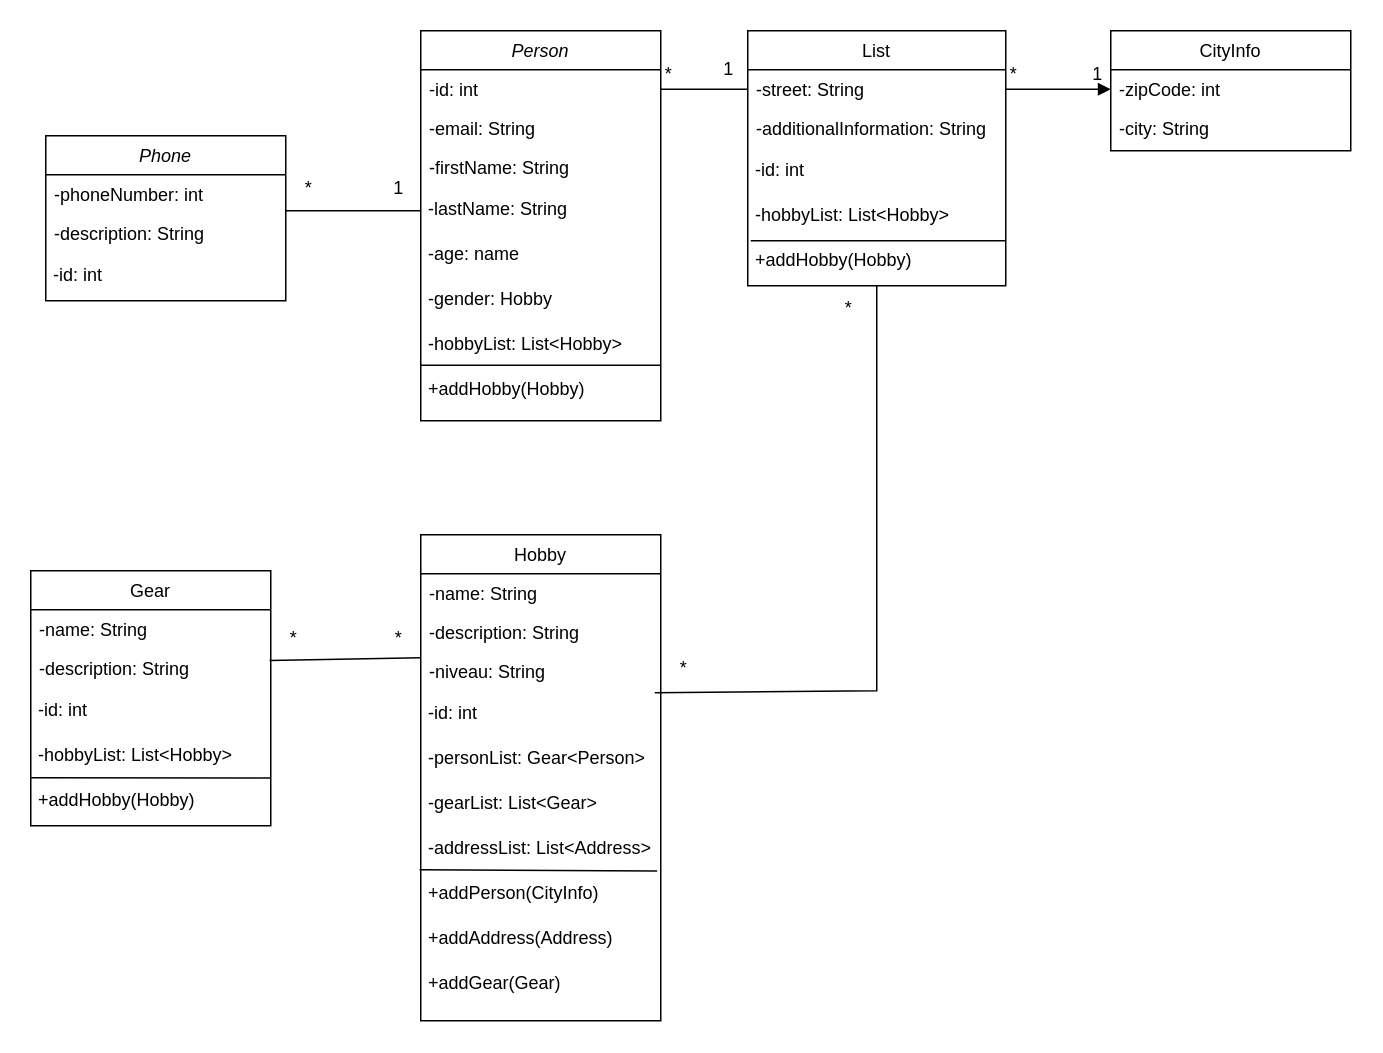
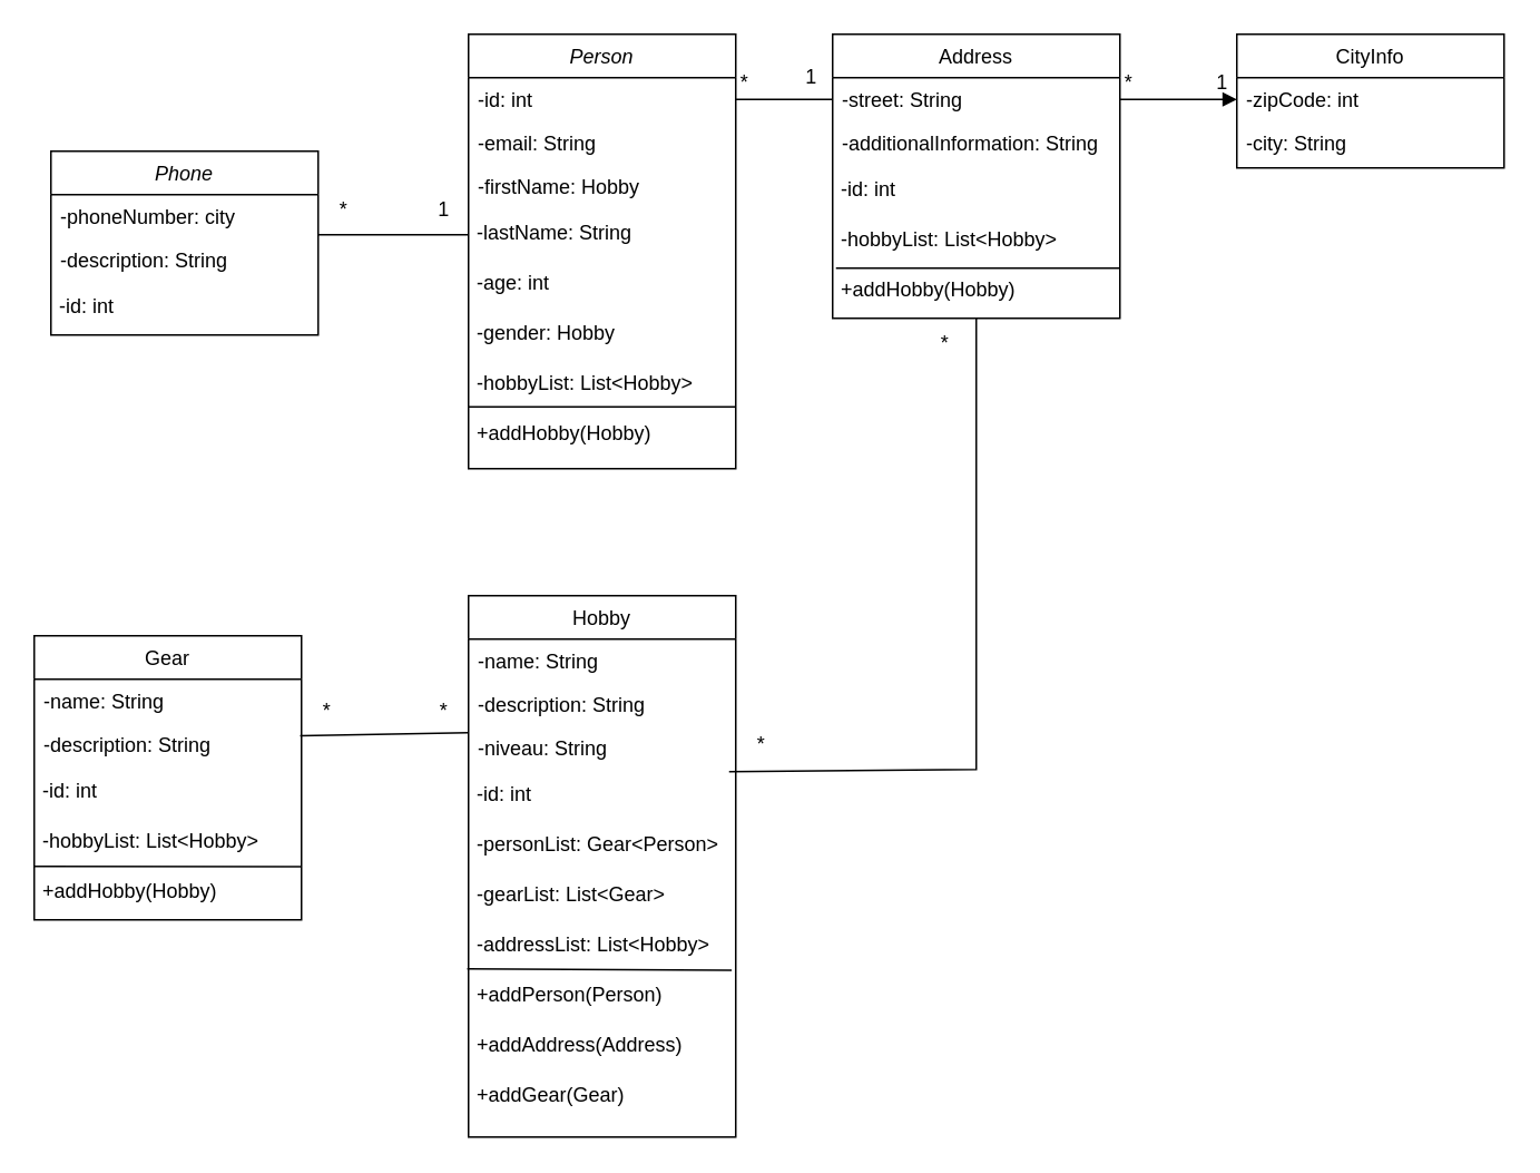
  <mxCell id="0" />
  <mxCell id="1" parent="0" />
  <mxCell id="2" value="Person" style="swimlane;fontStyle=2;align=center;verticalAlign=top;childLayout=stackLayout;horizontal=1;startSize=26;horizontalStack=0;resizeParent=1;resizeLast=0;collapsible=1;marginBottom=0;rounded=0;shadow=0;strokeWidth=1;strokeColor=default;swimlaneLine=1;fixDash=0;" parent="1" vertex="1"><mxGeometry x="280" y="20" width="160" height="260" as="geometry"><mxRectangle x="230" y="140" width="160" height="26" as="alternateBounds" /></mxGeometry></mxCell>
  <mxCell id="3" value="-id: int" style="text;align=left;verticalAlign=top;spacingLeft=4;spacingRight=4;overflow=hidden;rotatable=0;points=[[0,0.5],[1,0.5]];portConstraint=eastwest;" parent="2" vertex="1"><mxGeometry y="26" width="160" height="26" as="geometry" /></mxCell>
  <mxCell id="4" value="-email: String" style="text;align=left;verticalAlign=top;spacingLeft=4;spacingRight=4;overflow=hidden;rotatable=0;points=[[0,0.5],[1,0.5]];portConstraint=eastwest;rounded=0;shadow=0;html=0;" parent="2" vertex="1"><mxGeometry y="52" width="160" height="26" as="geometry" /></mxCell>
- <mxCell id="5" value="-firstName: String" style="text;align=left;verticalAlign=top;spacingLeft=4;spacingRight=4;overflow=hidden;rotatable=0;points=[[0,0.5],[1,0.5]];portConstraint=eastwest;rounded=0;shadow=0;html=0;" parent="2" vertex="1"><mxGeometry y="78" width="160" height="26" as="geometry" /></mxCell>
+ <mxCell id="5" value="-firstName: Hobby" style="text;align=left;verticalAlign=top;spacingLeft=4;spacingRight=4;overflow=hidden;rotatable=0;points=[[0,0.5],[1,0.5]];portConstraint=eastwest;rounded=0;shadow=0;html=0;" parent="2" vertex="1"><mxGeometry y="78" width="160" height="26" as="geometry" /></mxCell>
  <mxCell id="6" value="&amp;nbsp;-lastName: String" style="text;html=1;align=left;verticalAlign=middle;resizable=0;points=[];autosize=1;strokeColor=none;fillColor=none;" parent="2" vertex="1"><mxGeometry y="104" width="160" height="30" as="geometry" /></mxCell>
- <mxCell id="7" value="&amp;nbsp;-age: name" style="text;html=1;align=left;verticalAlign=middle;resizable=0;points=[];autosize=1;strokeColor=none;fillColor=none;" vertex="1" parent="2"><mxGeometry y="134" width="160" height="30" as="geometry" /></mxCell>
+ <mxCell id="7" value="&amp;nbsp;-age: int" style="text;html=1;align=left;verticalAlign=middle;resizable=0;points=[];autosize=1;strokeColor=none;fillColor=none;" vertex="1" parent="2"><mxGeometry y="134" width="160" height="30" as="geometry" /></mxCell>
  <mxCell id="8" value="&amp;nbsp;-gender: Hobby" style="text;html=1;align=left;verticalAlign=middle;resizable=0;points=[];autosize=1;strokeColor=none;fillColor=none;" vertex="1" parent="2"><mxGeometry y="164" width="160" height="30" as="geometry" /></mxCell>
  <mxCell id="9" value="&amp;nbsp;-hobbyList: List&amp;lt;Hobby&amp;gt;" style="text;html=1;align=left;verticalAlign=middle;resizable=0;points=[];autosize=1;strokeColor=none;fillColor=none;" vertex="1" parent="2"><mxGeometry y="194" width="160" height="30" as="geometry" /></mxCell>
  <mxCell id="10" value="&amp;nbsp;+addHobby(Hobby)" style="text;html=1;align=left;verticalAlign=middle;resizable=0;points=[];autosize=1;strokeColor=none;fillColor=none;" vertex="1" parent="2"><mxGeometry y="224" width="160" height="30" as="geometry" /></mxCell>
- <mxCell id="11" value="List" style="swimlane;fontStyle=0;align=center;verticalAlign=top;childLayout=stackLayout;horizontal=1;startSize=26;horizontalStack=0;resizeParent=1;resizeLast=0;collapsible=1;marginBottom=0;rounded=0;shadow=0;strokeWidth=1;" parent="1" vertex="1"><mxGeometry x="498" y="20" width="172" height="170" as="geometry"><mxRectangle x="550" y="140" width="160" height="26" as="alternateBounds" /></mxGeometry></mxCell>
+ <mxCell id="11" value="Address" style="swimlane;fontStyle=0;align=center;verticalAlign=top;childLayout=stackLayout;horizontal=1;startSize=26;horizontalStack=0;resizeParent=1;resizeLast=0;collapsible=1;marginBottom=0;rounded=0;shadow=0;strokeWidth=1;" parent="1" vertex="1"><mxGeometry x="498" y="20" width="172" height="170" as="geometry"><mxRectangle x="550" y="140" width="160" height="26" as="alternateBounds" /></mxGeometry></mxCell>
  <mxCell id="12" value="-street: String" style="text;align=left;verticalAlign=top;spacingLeft=4;spacingRight=4;overflow=hidden;rotatable=0;points=[[0,0.5],[1,0.5]];portConstraint=eastwest;" parent="11" vertex="1"><mxGeometry y="26" width="172" height="26" as="geometry" /></mxCell>
  <mxCell id="13" value="-additionalInformation: String" style="text;align=left;verticalAlign=top;spacingLeft=4;spacingRight=4;overflow=hidden;rotatable=0;points=[[0,0.5],[1,0.5]];portConstraint=eastwest;rounded=0;shadow=0;html=0;" parent="11" vertex="1"><mxGeometry y="52" width="172" height="26" as="geometry" /></mxCell>
  <mxCell id="14" value="&amp;nbsp;-id: int" style="text;html=1;align=left;verticalAlign=middle;resizable=0;points=[];autosize=1;strokeColor=none;fillColor=none;" vertex="1" parent="11"><mxGeometry y="78" width="172" height="30" as="geometry" /></mxCell>
  <mxCell id="15" value="&amp;nbsp;-hobbyList: List&amp;lt;Hobby&amp;gt;" style="text;html=1;align=left;verticalAlign=middle;resizable=0;points=[];autosize=1;strokeColor=none;fillColor=none;" vertex="1" parent="11"><mxGeometry y="108" width="172" height="30" as="geometry" /></mxCell>
  <mxCell id="16" value="&amp;nbsp;+addHobby(Hobby)" style="text;html=1;align=left;verticalAlign=middle;resizable=0;points=[];autosize=1;strokeColor=none;fillColor=none;" vertex="1" parent="11"><mxGeometry y="138" width="172" height="30" as="geometry" /></mxCell>
  <mxCell id="17" value="Phone" style="swimlane;fontStyle=2;align=center;verticalAlign=top;childLayout=stackLayout;horizontal=1;startSize=26;horizontalStack=0;resizeParent=1;resizeLast=0;collapsible=1;marginBottom=0;rounded=0;shadow=0;strokeWidth=1;" parent="1" vertex="1"><mxGeometry x="30" y="90" width="160" height="110" as="geometry"><mxRectangle x="230" y="140" width="160" height="26" as="alternateBounds" /></mxGeometry></mxCell>
- <mxCell id="18" value="-phoneNumber: int" style="text;align=left;verticalAlign=top;spacingLeft=4;spacingRight=4;overflow=hidden;rotatable=0;points=[[0,0.5],[1,0.5]];portConstraint=eastwest;" parent="17" vertex="1"><mxGeometry y="26" width="160" height="26" as="geometry" /></mxCell>
+ <mxCell id="18" value="-phoneNumber: city" style="text;align=left;verticalAlign=top;spacingLeft=4;spacingRight=4;overflow=hidden;rotatable=0;points=[[0,0.5],[1,0.5]];portConstraint=eastwest;" parent="17" vertex="1"><mxGeometry y="26" width="160" height="26" as="geometry" /></mxCell>
  <mxCell id="19" value="-description: String" style="text;align=left;verticalAlign=top;spacingLeft=4;spacingRight=4;overflow=hidden;rotatable=0;points=[[0,0.5],[1,0.5]];portConstraint=eastwest;rounded=0;shadow=0;html=0;" parent="17" vertex="1"><mxGeometry y="52" width="160" height="26" as="geometry" /></mxCell>
  <mxCell id="20" value="&amp;nbsp;-id: int" style="text;html=1;align=left;verticalAlign=middle;resizable=0;points=[];autosize=1;strokeColor=none;fillColor=none;" vertex="1" parent="17"><mxGeometry y="78" width="160" height="30" as="geometry" /></mxCell>
  <mxCell id="21" value="CityInfo" style="swimlane;fontStyle=0;align=center;verticalAlign=top;childLayout=stackLayout;horizontal=1;startSize=26;horizontalStack=0;resizeParent=1;resizeLast=0;collapsible=1;marginBottom=0;rounded=0;shadow=0;strokeWidth=1;" parent="1" vertex="1"><mxGeometry x="740" y="20" width="160" height="80" as="geometry"><mxRectangle x="550" y="140" width="160" height="26" as="alternateBounds" /></mxGeometry></mxCell>
  <mxCell id="22" value="-zipCode: int" style="text;align=left;verticalAlign=top;spacingLeft=4;spacingRight=4;overflow=hidden;rotatable=0;points=[[0,0.5],[1,0.5]];portConstraint=eastwest;" parent="21" vertex="1"><mxGeometry y="26" width="160" height="26" as="geometry" /></mxCell>
  <mxCell id="23" value="-city: String" style="text;align=left;verticalAlign=top;spacingLeft=4;spacingRight=4;overflow=hidden;rotatable=0;points=[[0,0.5],[1,0.5]];portConstraint=eastwest;rounded=0;shadow=0;html=0;" parent="21" vertex="1"><mxGeometry y="52" width="160" height="26" as="geometry" /></mxCell>
  <mxCell id="24" value="Hobby" style="swimlane;fontStyle=0;align=center;verticalAlign=top;childLayout=stackLayout;horizontal=1;startSize=26;horizontalStack=0;resizeParent=1;resizeLast=0;collapsible=1;marginBottom=0;rounded=0;shadow=0;strokeWidth=1;" parent="1" vertex="1"><mxGeometry x="280" y="356" width="160" height="324" as="geometry"><mxRectangle x="550" y="140" width="160" height="26" as="alternateBounds" /></mxGeometry></mxCell>
  <mxCell id="25" value="-name: String" style="text;align=left;verticalAlign=top;spacingLeft=4;spacingRight=4;overflow=hidden;rotatable=0;points=[[0,0.5],[1,0.5]];portConstraint=eastwest;" parent="24" vertex="1"><mxGeometry y="26" width="160" height="26" as="geometry" /></mxCell>
  <mxCell id="26" value="-description: String" style="text;align=left;verticalAlign=top;spacingLeft=4;spacingRight=4;overflow=hidden;rotatable=0;points=[[0,0.5],[1,0.5]];portConstraint=eastwest;rounded=0;shadow=0;html=0;" parent="24" vertex="1"><mxGeometry y="52" width="160" height="26" as="geometry" /></mxCell>
  <mxCell id="27" value="-niveau: String" style="text;align=left;verticalAlign=top;spacingLeft=4;spacingRight=4;overflow=hidden;rotatable=0;points=[[0,0.5],[1,0.5]];portConstraint=eastwest;rounded=0;shadow=0;html=0;" parent="24" vertex="1"><mxGeometry y="78" width="160" height="26" as="geometry" /></mxCell>
  <mxCell id="28" value="&amp;nbsp;-id: int" style="text;html=1;align=left;verticalAlign=middle;resizable=0;points=[];autosize=1;strokeColor=none;fillColor=none;horizontal=1;" vertex="1" parent="24"><mxGeometry y="104" width="160" height="30" as="geometry" /></mxCell>
  <mxCell id="29" value="&amp;nbsp;-personList: Gear&amp;lt;Person&amp;gt;" style="text;html=1;align=left;verticalAlign=middle;resizable=0;points=[];autosize=1;strokeColor=none;fillColor=none;" vertex="1" parent="24"><mxGeometry y="134" width="160" height="30" as="geometry" /></mxCell>
  <mxCell id="30" value="&amp;nbsp;-gearList: List&amp;lt;Gear&amp;gt;" style="text;html=1;align=left;verticalAlign=middle;resizable=0;points=[];autosize=1;strokeColor=none;fillColor=none;" vertex="1" parent="24"><mxGeometry y="164" width="160" height="30" as="geometry" /></mxCell>
- <mxCell id="31" value="&amp;nbsp;-addressList: List&amp;lt;Address&amp;gt;" style="text;html=1;align=left;verticalAlign=middle;resizable=0;points=[];autosize=1;strokeColor=none;fillColor=none;" vertex="1" parent="24"><mxGeometry y="194" width="160" height="30" as="geometry" /></mxCell>
- <mxCell id="32" value="&amp;nbsp;+addPerson(CityInfo)" style="text;html=1;align=left;verticalAlign=middle;resizable=0;points=[];autosize=1;strokeColor=none;fillColor=none;" vertex="1" parent="24"><mxGeometry y="224" width="160" height="30" as="geometry" /></mxCell>
+ <mxCell id="31" value="&amp;nbsp;-addressList: List&amp;lt;Hobby&amp;gt;" style="text;html=1;align=left;verticalAlign=middle;resizable=0;points=[];autosize=1;strokeColor=none;fillColor=none;" vertex="1" parent="24"><mxGeometry y="194" width="160" height="30" as="geometry" /></mxCell>
+ <mxCell id="32" value="&amp;nbsp;+addPerson(Person)" style="text;html=1;align=left;verticalAlign=middle;resizable=0;points=[];autosize=1;strokeColor=none;fillColor=none;" vertex="1" parent="24"><mxGeometry y="224" width="160" height="30" as="geometry" /></mxCell>
  <mxCell id="33" value="&amp;nbsp;+addAddress(Address)" style="text;html=1;align=left;verticalAlign=middle;resizable=0;points=[];autosize=1;strokeColor=none;fillColor=none;" vertex="1" parent="24"><mxGeometry y="254" width="160" height="30" as="geometry" /></mxCell>
  <mxCell id="34" value="" style="endArrow=none;html=1;rounded=0;exitX=-0.005;exitY=-0.02;exitDx=0;exitDy=0;exitPerimeter=0;entryX=0.985;entryY=0.007;entryDx=0;entryDy=0;entryPerimeter=0;" edge="1" parent="24" source="32" target="32"><mxGeometry width="50" height="50" relative="1" as="geometry"><mxPoint x="50" y="214" as="sourcePoint" /><mxPoint x="160" y="194" as="targetPoint" /></mxGeometry></mxCell>
  <mxCell id="35" value="&amp;nbsp;+addGear(Gear)" style="text;html=1;align=left;verticalAlign=middle;resizable=0;points=[];autosize=1;strokeColor=none;fillColor=none;" vertex="1" parent="24"><mxGeometry y="284" width="160" height="30" as="geometry" /></mxCell>
  <mxCell id="36" value="" style="endArrow=none;html=1;rounded=0;entryX=0;entryY=0.5;entryDx=0;entryDy=0;exitX=1;exitY=0.5;exitDx=0;exitDy=0;" parent="1" source="3" target="12" edge="1"><mxGeometry width="50" height="50" relative="1" as="geometry"><mxPoint x="380" y="220" as="sourcePoint" /><mxPoint x="430" y="170" as="targetPoint" /></mxGeometry></mxCell>
  <mxCell id="37" value="" style="endArrow=block;html=1;rounded=0;entryX=0;entryY=0.5;entryDx=0;entryDy=0;exitX=1;exitY=0.5;exitDx=0;exitDy=0;" parent="1" source="12" target="22" edge="1"><mxGeometry width="50" height="50" relative="1" as="geometry"><mxPoint x="510" y="250" as="sourcePoint" /><mxPoint x="560" y="200" as="targetPoint" /><Array as="points"><mxPoint x="680" y="59" /></Array></mxGeometry></mxCell>
  <mxCell id="38" value="" style="endArrow=none;html=1;rounded=0;" parent="1" edge="1"><mxGeometry width="50" height="50" relative="1" as="geometry"><mxPoint x="280" y="140" as="sourcePoint" /><mxPoint x="190" y="140" as="targetPoint" /><Array as="points"><mxPoint x="230" y="140" /></Array></mxGeometry></mxCell>
  <mxCell id="39" value="*" style="text;html=1;align=center;verticalAlign=middle;resizable=0;points=[];autosize=1;strokeColor=none;fillColor=none;" parent="1" vertex="1"><mxGeometry x="190" y="110" width="30" height="30" as="geometry" /></mxCell>
  <mxCell id="40" value="1" style="text;html=1;align=center;verticalAlign=middle;resizable=0;points=[];autosize=1;strokeColor=none;fillColor=none;" parent="1" vertex="1"><mxGeometry x="250" y="110" width="30" height="30" as="geometry" /></mxCell>
  <mxCell id="41" value="1" style="text;html=1;align=center;verticalAlign=middle;resizable=0;points=[];autosize=1;strokeColor=none;fillColor=none;" parent="1" vertex="1"><mxGeometry x="470" y="31" width="30" height="30" as="geometry" /></mxCell>
  <mxCell id="42" value="*" style="text;html=1;align=center;verticalAlign=middle;resizable=0;points=[];autosize=1;strokeColor=none;fillColor=none;" parent="1" vertex="1"><mxGeometry x="430" y="34" width="30" height="30" as="geometry" /></mxCell>
  <mxCell id="43" value="1" style="text;html=1;align=center;verticalAlign=middle;resizable=0;points=[];autosize=1;strokeColor=none;fillColor=none;" parent="1" vertex="1"><mxGeometry x="716" y="34" width="30" height="30" as="geometry" /></mxCell>
  <mxCell id="44" value="*" style="text;html=1;align=center;verticalAlign=middle;resizable=0;points=[];autosize=1;strokeColor=none;fillColor=none;" parent="1" vertex="1"><mxGeometry x="660" y="34" width="30" height="30" as="geometry" /></mxCell>
  <mxCell id="45" value="" style="endArrow=none;html=1;rounded=0;exitX=-0.133;exitY=1.047;exitDx=0;exitDy=0;exitPerimeter=0;" parent="1" source="56" target="11" edge="1"><mxGeometry width="50" height="50" relative="1" as="geometry"><mxPoint x="530" y="300" as="sourcePoint" /><mxPoint x="430" y="170" as="targetPoint" /><Array as="points"><mxPoint x="584" y="460" /></Array></mxGeometry></mxCell>
  <mxCell id="46" value="*" style="text;html=1;align=center;verticalAlign=middle;resizable=0;points=[];autosize=1;strokeColor=none;fillColor=none;" parent="1" vertex="1"><mxGeometry x="550" y="190" width="30" height="30" as="geometry" /></mxCell>
  <mxCell id="47" value="Gear" style="swimlane;fontStyle=0;align=center;verticalAlign=top;childLayout=stackLayout;horizontal=1;startSize=26;horizontalStack=0;resizeParent=1;resizeLast=0;collapsible=1;marginBottom=0;rounded=0;shadow=0;strokeWidth=1;" parent="1" vertex="1"><mxGeometry x="20" y="380" width="160" height="170" as="geometry"><mxRectangle x="550" y="140" width="160" height="26" as="alternateBounds" /></mxGeometry></mxCell>
  <mxCell id="48" value="-name: String" style="text;align=left;verticalAlign=top;spacingLeft=4;spacingRight=4;overflow=hidden;rotatable=0;points=[[0,0.5],[1,0.5]];portConstraint=eastwest;" parent="47" vertex="1"><mxGeometry y="26" width="160" height="26" as="geometry" /></mxCell>
  <mxCell id="49" value="-description: String" style="text;align=left;verticalAlign=top;spacingLeft=4;spacingRight=4;overflow=hidden;rotatable=0;points=[[0,0.5],[1,0.5]];portConstraint=eastwest;rounded=0;shadow=0;html=0;" parent="47" vertex="1"><mxGeometry y="52" width="160" height="26" as="geometry" /></mxCell>
  <mxCell id="50" value="&amp;nbsp;-id: int" style="text;html=1;align=left;verticalAlign=middle;resizable=0;points=[];autosize=1;strokeColor=none;fillColor=none;" vertex="1" parent="47"><mxGeometry y="78" width="160" height="30" as="geometry" /></mxCell>
  <mxCell id="51" value="&amp;nbsp;-hobbyList: List&amp;lt;Hobby&amp;gt;" style="text;html=1;align=left;verticalAlign=middle;resizable=0;points=[];autosize=1;strokeColor=none;fillColor=none;" vertex="1" parent="47"><mxGeometry y="108" width="160" height="30" as="geometry" /></mxCell>
  <mxCell id="52" value="&amp;nbsp;+addHobby(Hobby)" style="text;html=1;align=left;verticalAlign=middle;resizable=0;points=[];autosize=1;strokeColor=none;fillColor=none;" vertex="1" parent="47"><mxGeometry y="138" width="160" height="30" as="geometry" /></mxCell>
  <mxCell id="53" value="" style="endArrow=none;html=1;rounded=0;exitX=1;exitY=0.007;exitDx=0;exitDy=0;exitPerimeter=0;" edge="1" parent="47" source="52"><mxGeometry width="50" height="50" relative="1" as="geometry"><mxPoint x="390" y="190" as="sourcePoint" /><mxPoint y="138" as="targetPoint" /></mxGeometry></mxCell>
  <mxCell id="54" value="" style="endArrow=none;html=1;rounded=0;entryX=0;entryY=0.231;entryDx=0;entryDy=0;entryPerimeter=0;exitX=-0.027;exitY=0.993;exitDx=0;exitDy=0;exitPerimeter=0;" parent="1" source="58" edge="1"><mxGeometry width="50" height="50" relative="1" as="geometry"><mxPoint x="218.41" y="411.41" as="sourcePoint" /><mxPoint x="280" y="438.006" as="targetPoint" /></mxGeometry></mxCell>
  <mxCell id="55" value="*" style="text;html=1;align=center;verticalAlign=middle;resizable=0;points=[];autosize=1;strokeColor=none;fillColor=none;" parent="1" vertex="1"><mxGeometry x="250" y="410" width="30" height="30" as="geometry" /></mxCell>
  <mxCell id="56" value="*" style="text;html=1;align=center;verticalAlign=middle;resizable=0;points=[];autosize=1;strokeColor=none;fillColor=none;" vertex="1" parent="1"><mxGeometry x="440" y="430" width="30" height="30" as="geometry" /></mxCell>
  <mxCell id="57" value="" style="endArrow=none;html=1;rounded=0;" edge="1" parent="1"><mxGeometry width="50" height="50" relative="1" as="geometry"><mxPoint x="280" y="243" as="sourcePoint" /><mxPoint x="440" y="243" as="targetPoint" /></mxGeometry></mxCell>
  <mxCell id="58" value="*" style="text;html=1;align=center;verticalAlign=middle;resizable=0;points=[];autosize=1;strokeColor=none;fillColor=none;" vertex="1" parent="1"><mxGeometry x="180" y="410" width="30" height="30" as="geometry" /></mxCell>
  <mxCell id="59" value="" style="endArrow=none;html=1;rounded=0;" edge="1" parent="1"><mxGeometry width="50" height="50" relative="1" as="geometry"><mxPoint x="500" y="160" as="sourcePoint" /><mxPoint x="670" y="160" as="targetPoint" /></mxGeometry></mxCell>
